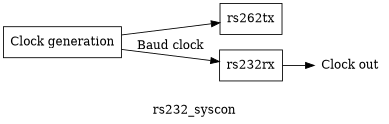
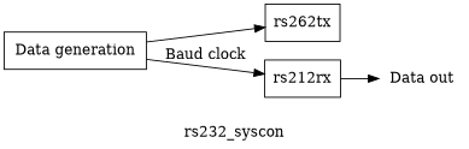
  digraph {
    label=rs232_syscon
    rankdir=LR
    node [shape=box]
-   n1 [label="Clock generation"]
+   n1 [label="Data generation"]
    n2 [label=rs262tx]
-   n3 [label=rs232rx]
-   n4 [label="Clock out" shape=plaintext]
+   n3 [label=rs212rx]
+   n4 [label="Data out" shape=plaintext]
    n1 -> n2
    n1 -> n3 [label="Baud clock"]
    n3 -> n4
  }
